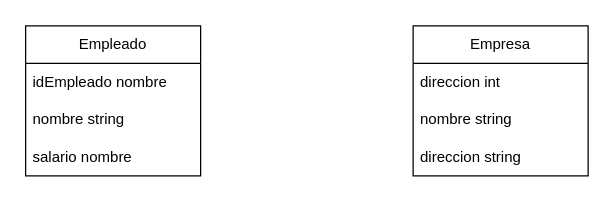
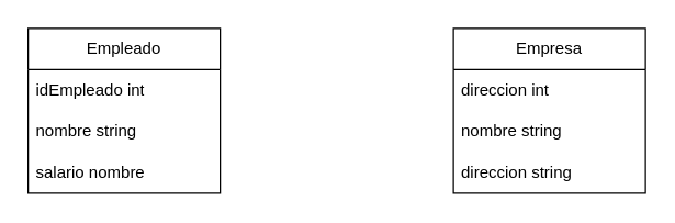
  <mxCell id="0" />
  <mxCell id="1" parent="0" />
  <mxCell id="2" value="Empleado" style="swimlane;fontStyle=0;childLayout=stackLayout;horizontal=1;startSize=30;horizontalStack=0;resizeParent=1;resizeParentMax=0;resizeLast=0;collapsible=1;marginBottom=0;whiteSpace=wrap;html=1;" parent="1" vertex="1"><mxGeometry x="20" y="20" width="140" height="120" as="geometry" /></mxCell>
- <mxCell id="3" value="idEmpleado nombre " style="text;strokeColor=none;fillColor=none;align=left;verticalAlign=middle;spacingLeft=4;spacingRight=4;overflow=hidden;points=[[0,0.5],[1,0.5]];portConstraint=eastwest;rotatable=0;whiteSpace=wrap;html=1;" parent="2" vertex="1"><mxGeometry y="30" width="140" height="30" as="geometry" /></mxCell>
+ <mxCell id="3" value="idEmpleado int " style="text;strokeColor=none;fillColor=none;align=left;verticalAlign=middle;spacingLeft=4;spacingRight=4;overflow=hidden;points=[[0,0.5],[1,0.5]];portConstraint=eastwest;rotatable=0;whiteSpace=wrap;html=1;" parent="2" vertex="1"><mxGeometry y="30" width="140" height="30" as="geometry" /></mxCell>
  <mxCell id="4" value="nombre string" style="text;strokeColor=none;fillColor=none;align=left;verticalAlign=middle;spacingLeft=4;spacingRight=4;overflow=hidden;points=[[0,0.5],[1,0.5]];portConstraint=eastwest;rotatable=0;whiteSpace=wrap;html=1;" parent="2" vertex="1"><mxGeometry y="60" width="140" height="30" as="geometry" /></mxCell>
  <mxCell id="5" value="salario nombre" style="text;strokeColor=none;fillColor=none;align=left;verticalAlign=middle;spacingLeft=4;spacingRight=4;overflow=hidden;points=[[0,0.5],[1,0.5]];portConstraint=eastwest;rotatable=0;whiteSpace=wrap;html=1;" parent="2" vertex="1"><mxGeometry y="90" width="140" height="30" as="geometry" /></mxCell>
  <mxCell id="6" value="Empresa" style="swimlane;fontStyle=0;childLayout=stackLayout;horizontal=1;startSize=30;horizontalStack=0;resizeParent=1;resizeParentMax=0;resizeLast=0;collapsible=1;marginBottom=0;whiteSpace=wrap;html=1;" parent="1" vertex="1"><mxGeometry x="330" y="20" width="140" height="120" as="geometry" /></mxCell>
  <mxCell id="7" value="direccion int" style="text;strokeColor=none;fillColor=none;align=left;verticalAlign=middle;spacingLeft=4;spacingRight=4;overflow=hidden;points=[[0,0.5],[1,0.5]];portConstraint=eastwest;rotatable=0;whiteSpace=wrap;html=1;" parent="6" vertex="1"><mxGeometry y="30" width="140" height="30" as="geometry" /></mxCell>
  <mxCell id="8" value="nombre string" style="text;strokeColor=none;fillColor=none;align=left;verticalAlign=middle;spacingLeft=4;spacingRight=4;overflow=hidden;points=[[0,0.5],[1,0.5]];portConstraint=eastwest;rotatable=0;whiteSpace=wrap;html=1;" parent="6" vertex="1"><mxGeometry y="60" width="140" height="30" as="geometry" /></mxCell>
  <mxCell id="9" value="direccion string" style="text;strokeColor=none;fillColor=none;align=left;verticalAlign=middle;spacingLeft=4;spacingRight=4;overflow=hidden;points=[[0,0.5],[1,0.5]];portConstraint=eastwest;rotatable=0;whiteSpace=wrap;html=1;" parent="6" vertex="1"><mxGeometry y="90" width="140" height="30" as="geometry" /></mxCell>
